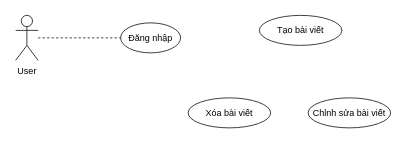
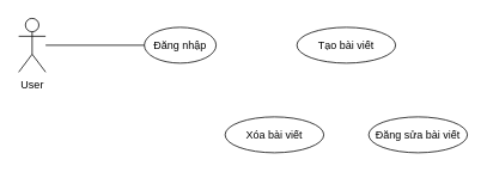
  <mxCell id="0" />
  <mxCell id="1" parent="0" />
  <mxCell id="2" value="User" style="shape=umlActor;verticalLabelPosition=bottom;verticalAlign=top;html=1;outlineConnect=0;" vertex="1" parent="1"><mxGeometry x="20" y="20" width="30" height="60" as="geometry" /></mxCell>
  <mxCell id="3" value="Đăng nhập" style="ellipse;whiteSpace=wrap;html=1;" vertex="1" parent="1"><mxGeometry x="160" y="30" width="80" height="40" as="geometry" /></mxCell>
- <mxCell id="4" value="" style="endArrow=none;html=1;rounded=0;entryX=0;entryY=0.5;entryDx=0;entryDy=0;dashed=1;" edge="1" parent="1" source="2" target="3"><mxGeometry width="50" height="50" relative="1" as="geometry"><mxPoint x="280" y="140" as="sourcePoint" /><mxPoint x="330" y="90" as="targetPoint" /></mxGeometry></mxCell>
- <mxCell id="5" value="Tạo bài viết" style="ellipse;whiteSpace=wrap;html=1;" vertex="1" parent="1"><mxGeometry x="345" y="20" width="110" height="40" as="geometry" /></mxCell>
+ <mxCell id="4" value="" style="endArrow=none;html=1;rounded=0;entryX=0;entryY=0.5;entryDx=0;entryDy=0;" edge="1" parent="1" source="2" target="3"><mxGeometry width="50" height="50" relative="1" as="geometry"><mxPoint x="280" y="140" as="sourcePoint" /><mxPoint x="330" y="90" as="targetPoint" /></mxGeometry></mxCell>
+ <mxCell id="5" value="Tạo bài viết" style="ellipse;whiteSpace=wrap;html=1;" vertex="1" parent="1"><mxGeometry x="330" y="30" width="110" height="40" as="geometry" /></mxCell>
  <mxCell id="6" value="Xóa bài viết" style="ellipse;whiteSpace=wrap;html=1;" vertex="1" parent="1"><mxGeometry x="250" y="130" width="110" height="40" as="geometry" /></mxCell>
- <mxCell id="7" value="Chỉnh sửa bài viết" style="ellipse;whiteSpace=wrap;html=1;" vertex="1" parent="1"><mxGeometry x="410" y="130" width="110" height="40" as="geometry" /></mxCell>
+ <mxCell id="7" value="Đăng sửa bài viết" style="ellipse;whiteSpace=wrap;html=1;" vertex="1" parent="1"><mxGeometry x="410" y="130" width="110" height="40" as="geometry" /></mxCell>
